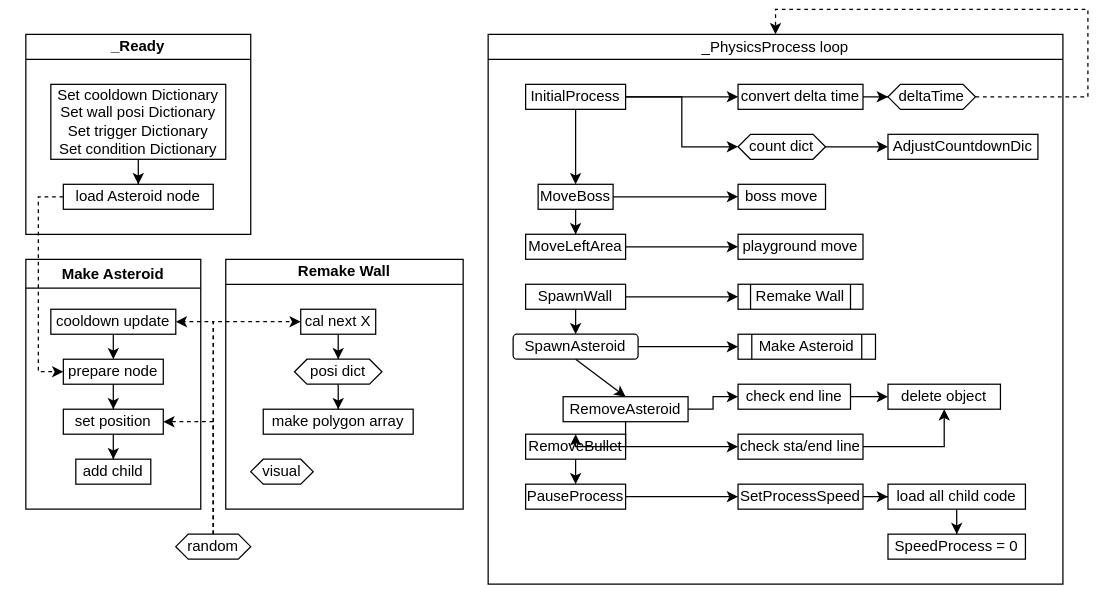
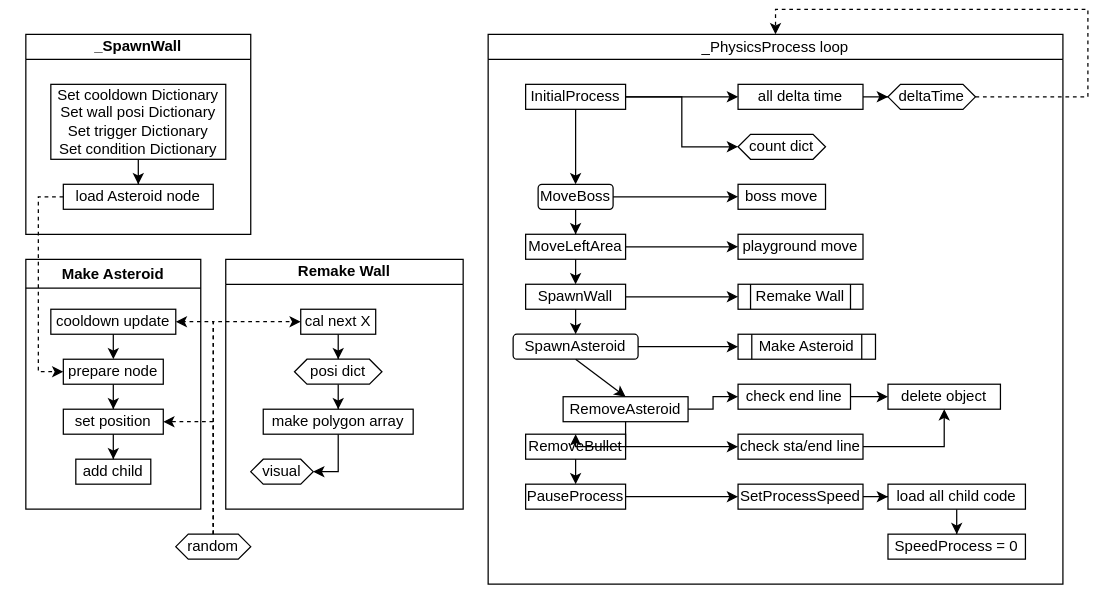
  <mxCell id="0" />
  <mxCell id="1" parent="0" />
  <mxCell id="2" value="_PhysicsProcess loop" style="swimlane;startSize=20;fontStyle=0" vertex="1" parent="1"><mxGeometry x="390" y="20" width="460" height="440" as="geometry" /></mxCell>
- <mxCell id="3" value="convert delta time" style="rounded=0;whiteSpace=wrap;html=1;" vertex="1" parent="2"><mxGeometry x="200" y="40" width="100" height="20" as="geometry" /></mxCell>
+ <mxCell id="3" value="all delta time" style="rounded=0;whiteSpace=wrap;html=1;" vertex="1" parent="2"><mxGeometry x="200" y="40" width="100" height="20" as="geometry" /></mxCell>
  <mxCell id="4" value="deltaTime" style="shape=hexagon;perimeter=hexagonPerimeter2;whiteSpace=wrap;html=1;fixedSize=1;size=10;" vertex="1" parent="2"><mxGeometry x="320" y="40" width="70" height="20" as="geometry" /></mxCell>
  <mxCell id="5" style="edgeStyle=orthogonalEdgeStyle;rounded=0;orthogonalLoop=1;jettySize=auto;html=1;entryX=0.5;entryY=0;entryDx=0;entryDy=0;dashed=1;exitX=1;exitY=0.5;exitDx=0;exitDy=0;" edge="1" parent="2" source="4" target="2"><mxGeometry relative="1" as="geometry"><Array as="points"><mxPoint x="480" y="50" /><mxPoint x="480" y="-20" /><mxPoint x="230" y="-20" /></Array></mxGeometry></mxCell>
  <mxCell id="6" style="edgeStyle=orthogonalEdgeStyle;rounded=0;orthogonalLoop=1;jettySize=auto;html=1;entryX=0;entryY=0.5;entryDx=0;entryDy=0;" edge="1" parent="2" source="3" target="4"><mxGeometry relative="1" as="geometry" /></mxCell>
- <mxCell id="7" value="AdjustCountdownDic" style="rounded=0;whiteSpace=wrap;html=1;" vertex="1" parent="2"><mxGeometry x="320" y="80" width="120" height="20" as="geometry" /></mxCell>
- <mxCell id="8" style="edgeStyle=orthogonalEdgeStyle;rounded=0;orthogonalLoop=1;jettySize=auto;html=1;entryX=0;entryY=0.5;entryDx=0;entryDy=0;" edge="1" parent="2" source="9" target="7"><mxGeometry relative="1" as="geometry" /></mxCell>
  <mxCell id="9" value="count dict" style="shape=hexagon;perimeter=hexagonPerimeter2;whiteSpace=wrap;html=1;fixedSize=1;size=10;" vertex="1" parent="2"><mxGeometry x="200" y="80" width="70" height="20" as="geometry" /></mxCell>
  <mxCell id="10" value="Remake Wall" style="shape=process;whiteSpace=wrap;html=1;backgroundOutline=1;size=0.1;" vertex="1" parent="2"><mxGeometry x="200" y="200" width="100" height="20" as="geometry" /></mxCell>
  <mxCell id="11" value="Make Asteroid" style="shape=process;whiteSpace=wrap;html=1;backgroundOutline=1;size=0.1;" vertex="1" parent="2"><mxGeometry x="200" y="240" width="110" height="20" as="geometry" /></mxCell>
  <mxCell id="12" value="delete object" style="rounded=0;whiteSpace=wrap;html=1;" vertex="1" parent="2"><mxGeometry x="320" y="280" width="90" height="20" as="geometry" /></mxCell>
  <mxCell id="13" style="edgeStyle=orthogonalEdgeStyle;rounded=0;orthogonalLoop=1;jettySize=auto;html=1;entryX=0.5;entryY=1;entryDx=0;entryDy=0;" edge="1" parent="2" source="14" target="12"><mxGeometry relative="1" as="geometry" /></mxCell>
  <mxCell id="14" value="check sta/end line" style="rounded=0;whiteSpace=wrap;html=1;" vertex="1" parent="2"><mxGeometry x="200" y="320" width="100" height="20" as="geometry" /></mxCell>
  <mxCell id="15" style="edgeStyle=orthogonalEdgeStyle;rounded=0;orthogonalLoop=1;jettySize=auto;html=1;entryX=0;entryY=0.5;entryDx=0;entryDy=0;" edge="1" parent="2" source="16" target="18"><mxGeometry relative="1" as="geometry" /></mxCell>
  <mxCell id="16" value="SetProcessSpeed" style="rounded=0;whiteSpace=wrap;html=1;" vertex="1" parent="2"><mxGeometry x="200" y="360" width="100" height="20" as="geometry" /></mxCell>
  <mxCell id="17" style="edgeStyle=orthogonalEdgeStyle;rounded=0;orthogonalLoop=1;jettySize=auto;html=1;entryX=0.5;entryY=0;entryDx=0;entryDy=0;" edge="1" parent="2" source="18" target="19"><mxGeometry relative="1" as="geometry" /></mxCell>
  <mxCell id="18" value="load all child code" style="rounded=0;whiteSpace=wrap;html=1;" vertex="1" parent="2"><mxGeometry x="320" y="360" width="110" height="20" as="geometry" /></mxCell>
  <mxCell id="19" value="SpeedProcess = 0" style="rounded=0;whiteSpace=wrap;html=1;" vertex="1" parent="2"><mxGeometry x="320" y="400" width="110" height="20" as="geometry" /></mxCell>
  <mxCell id="20" value="InitialProcess" style="rounded=0;whiteSpace=wrap;html=1;" vertex="1" parent="2"><mxGeometry x="30" y="40" width="80" height="20" as="geometry" /></mxCell>
  <mxCell id="21" style="edgeStyle=orthogonalEdgeStyle;rounded=0;orthogonalLoop=1;jettySize=auto;html=1;entryX=0;entryY=0.5;entryDx=0;entryDy=0;" edge="1" parent="2" source="20" target="9"><mxGeometry relative="1" as="geometry" /></mxCell>
- <mxCell id="22" value="MoveBoss" style="rounded=0;whiteSpace=wrap;html=1;" vertex="1" parent="2"><mxGeometry x="40" y="120" width="60" height="20" as="geometry" /></mxCell>
+ <mxCell id="22" value="MoveBoss" style="whiteSpace=wrap;html=1;rounded=1;" vertex="1" parent="2"><mxGeometry x="40" y="120" width="60" height="20" as="geometry" /></mxCell>
  <mxCell id="23" style="edgeStyle=orthogonalEdgeStyle;rounded=0;orthogonalLoop=1;jettySize=auto;html=1;entryX=0;entryY=0.5;entryDx=0;entryDy=0;" edge="1" parent="2" source="20" target="3"><mxGeometry relative="1" as="geometry" /></mxCell>
  <mxCell id="24" value="MoveLeftArea" style="rounded=0;whiteSpace=wrap;html=1;" vertex="1" parent="2"><mxGeometry x="30" y="160" width="80" height="20" as="geometry" /></mxCell>
  <mxCell id="25" value="SpawnWall" style="rounded=0;whiteSpace=wrap;html=1;" vertex="1" parent="2"><mxGeometry x="30" y="200" width="80" height="20" as="geometry" /></mxCell>
  <mxCell id="26" value="SpawnAsteroid" style="whiteSpace=wrap;html=1;rounded=1;" vertex="1" parent="2"><mxGeometry x="20" y="240" width="100" height="20" as="geometry" /></mxCell>
  <mxCell id="27" value="RemoveAsteroid" style="rounded=0;whiteSpace=wrap;html=1;" vertex="1" parent="2"><mxGeometry x="60" y="290" width="100" height="20" as="geometry" /></mxCell>
  <mxCell id="28" style="edgeStyle=orthogonalEdgeStyle;rounded=0;orthogonalLoop=1;jettySize=auto;html=1;" edge="1" parent="2" source="20" target="22"><mxGeometry relative="1" as="geometry" /></mxCell>
+ <mxCell id="29" value="" style="endArrow=classic;html=1;rounded=0;exitX=0.5;exitY=1;exitDx=0;exitDy=0;entryX=0.5;entryY=0;entryDx=0;entryDy=0;" edge="1" parent="2" source="24" target="25"><mxGeometry width="50" height="50" relative="1" as="geometry"><mxPoint x="290" y="270" as="sourcePoint" /><mxPoint x="340" y="220" as="targetPoint" /></mxGeometry></mxCell>
  <mxCell id="30" value="" style="endArrow=classic;html=1;rounded=0;exitX=0.5;exitY=1;exitDx=0;exitDy=0;entryX=0.5;entryY=0;entryDx=0;entryDy=0;" edge="1" parent="2" source="25" target="26"><mxGeometry width="50" height="50" relative="1" as="geometry"><mxPoint x="290" y="270" as="sourcePoint" /><mxPoint x="340" y="220" as="targetPoint" /></mxGeometry></mxCell>
  <mxCell id="31" value="" style="endArrow=classic;html=1;rounded=0;exitX=0.5;exitY=1;exitDx=0;exitDy=0;entryX=0.5;entryY=0;entryDx=0;entryDy=0;" edge="1" parent="2" source="26" target="27"><mxGeometry width="50" height="50" relative="1" as="geometry"><mxPoint x="290" y="270" as="sourcePoint" /><mxPoint x="340" y="220" as="targetPoint" /></mxGeometry></mxCell>
  <mxCell id="32" value="RemoveBullet" style="rounded=0;whiteSpace=wrap;html=1;" vertex="1" parent="2"><mxGeometry x="30" y="320" width="80" height="20" as="geometry" /></mxCell>
  <mxCell id="33" value="PauseProcess" style="rounded=0;whiteSpace=wrap;html=1;fontStyle=0" vertex="1" parent="2"><mxGeometry x="30" y="360" width="80" height="20" as="geometry" /></mxCell>
  <mxCell id="34" value="" style="endArrow=classic;html=1;rounded=0;exitX=0.5;exitY=1;exitDx=0;exitDy=0;entryX=0.5;entryY=0;entryDx=0;entryDy=0;" edge="1" parent="2" source="32" target="33"><mxGeometry width="50" height="50" relative="1" as="geometry"><mxPoint x="290" y="260" as="sourcePoint" /><mxPoint x="340" y="210" as="targetPoint" /></mxGeometry></mxCell>
  <mxCell id="35" style="edgeStyle=orthogonalEdgeStyle;rounded=0;orthogonalLoop=1;jettySize=auto;html=1;entryX=0.5;entryY=0;entryDx=0;entryDy=0;" edge="1" parent="2" source="22" target="24"><mxGeometry relative="1" as="geometry" /></mxCell>
  <mxCell id="36" style="edgeStyle=orthogonalEdgeStyle;rounded=0;orthogonalLoop=1;jettySize=auto;html=1;entryX=0;entryY=0.5;entryDx=0;entryDy=0;" edge="1" parent="2" source="25" target="10"><mxGeometry relative="1" as="geometry" /></mxCell>
  <mxCell id="37" style="edgeStyle=orthogonalEdgeStyle;rounded=0;orthogonalLoop=1;jettySize=auto;html=1;entryX=0;entryY=0.5;entryDx=0;entryDy=0;" edge="1" parent="2" source="26" target="11"><mxGeometry relative="1" as="geometry" /></mxCell>
  <mxCell id="38" style="edgeStyle=orthogonalEdgeStyle;rounded=0;orthogonalLoop=1;jettySize=auto;html=1;entryX=0;entryY=0.5;entryDx=0;entryDy=0;" edge="1" parent="2" source="32" target="14"><mxGeometry relative="1" as="geometry" /></mxCell>
  <mxCell id="39" style="edgeStyle=orthogonalEdgeStyle;rounded=0;orthogonalLoop=1;jettySize=auto;html=1;entryX=0.5;entryY=0;entryDx=0;entryDy=0;" edge="1" parent="2" source="27" target="32"><mxGeometry relative="1" as="geometry" /></mxCell>
  <mxCell id="40" style="edgeStyle=orthogonalEdgeStyle;rounded=0;orthogonalLoop=1;jettySize=auto;html=1;entryX=0;entryY=0.5;entryDx=0;entryDy=0;" edge="1" parent="2" source="33" target="16"><mxGeometry relative="1" as="geometry" /></mxCell>
  <mxCell id="41" value="check end line" style="rounded=0;whiteSpace=wrap;html=1;" vertex="1" parent="2"><mxGeometry x="200" y="280" width="90" height="20" as="geometry" /></mxCell>
  <mxCell id="42" value="playground move" style="rounded=0;whiteSpace=wrap;html=1;" vertex="1" parent="2"><mxGeometry x="200" y="160" width="100" height="20" as="geometry" /></mxCell>
  <mxCell id="43" value="boss move" style="rounded=0;whiteSpace=wrap;html=1;" vertex="1" parent="2"><mxGeometry x="200" y="120" width="70" height="20" as="geometry" /></mxCell>
  <mxCell id="44" style="edgeStyle=orthogonalEdgeStyle;rounded=0;orthogonalLoop=1;jettySize=auto;html=1;entryX=0;entryY=0.5;entryDx=0;entryDy=0;" edge="1" parent="2" source="27" target="41"><mxGeometry relative="1" as="geometry" /></mxCell>
  <mxCell id="45" style="edgeStyle=orthogonalEdgeStyle;rounded=0;orthogonalLoop=1;jettySize=auto;html=1;entryX=0;entryY=0.5;entryDx=0;entryDy=0;" edge="1" parent="2" source="41" target="12"><mxGeometry relative="1" as="geometry" /></mxCell>
  <mxCell id="46" style="edgeStyle=orthogonalEdgeStyle;rounded=0;orthogonalLoop=1;jettySize=auto;html=1;entryX=0;entryY=0.5;entryDx=0;entryDy=0;" edge="1" parent="2" source="24" target="42"><mxGeometry relative="1" as="geometry" /></mxCell>
  <mxCell id="47" style="edgeStyle=orthogonalEdgeStyle;rounded=0;orthogonalLoop=1;jettySize=auto;html=1;entryX=0;entryY=0.5;entryDx=0;entryDy=0;" edge="1" parent="2" source="22" target="43"><mxGeometry relative="1" as="geometry" /></mxCell>
- <mxCell id="48" value="_Ready" style="swimlane;whiteSpace=wrap;html=1;startSize=20;" vertex="1" parent="1"><mxGeometry x="20" y="20" width="180" height="160" as="geometry" /></mxCell>
+ <mxCell id="48" value="_SpawnWall" style="swimlane;whiteSpace=wrap;html=1;startSize=20;" vertex="1" parent="1"><mxGeometry x="20" y="20" width="180" height="160" as="geometry" /></mxCell>
  <mxCell id="49" style="edgeStyle=orthogonalEdgeStyle;rounded=0;orthogonalLoop=1;jettySize=auto;html=1;entryX=0.5;entryY=0;entryDx=0;entryDy=0;" edge="1" parent="48" source="50" target="51"><mxGeometry relative="1" as="geometry" /></mxCell>
  <mxCell id="50" value="Set cooldown Dictionary&lt;br&gt;Set wall posi Dictionary&lt;br&gt;Set trigger Dictionary&lt;br&gt;Set condition Dictionary" style="rounded=0;whiteSpace=wrap;html=1;fontStyle=0" vertex="1" parent="48"><mxGeometry x="20" y="40" width="140" height="60" as="geometry" /></mxCell>
  <mxCell id="51" value="load Asteroid node" style="rounded=0;whiteSpace=wrap;html=1;" vertex="1" parent="48"><mxGeometry x="30" y="120" width="120" height="20" as="geometry" /></mxCell>
  <mxCell id="52" value="Remake Wall" style="swimlane;whiteSpace=wrap;html=1;startSize=20;" vertex="1" parent="1"><mxGeometry x="180" y="200" width="190" height="200" as="geometry" /></mxCell>
  <mxCell id="53" style="edgeStyle=orthogonalEdgeStyle;rounded=0;orthogonalLoop=1;jettySize=auto;html=1;entryX=0.5;entryY=0;entryDx=0;entryDy=0;" edge="1" parent="52" source="54" target="56"><mxGeometry relative="1" as="geometry" /></mxCell>
  <mxCell id="54" value="cal next X" style="rounded=0;whiteSpace=wrap;html=1;fontStyle=0" vertex="1" parent="52"><mxGeometry x="60" y="40" width="60" height="20" as="geometry" /></mxCell>
  <mxCell id="55" style="edgeStyle=orthogonalEdgeStyle;rounded=0;orthogonalLoop=1;jettySize=auto;html=1;entryX=0.5;entryY=0;entryDx=0;entryDy=0;" edge="1" parent="52" source="56" target="58"><mxGeometry relative="1" as="geometry" /></mxCell>
  <mxCell id="56" value="posi dict" style="shape=hexagon;perimeter=hexagonPerimeter2;whiteSpace=wrap;html=1;fixedSize=1;size=10;" vertex="1" parent="52"><mxGeometry x="55" y="80" width="70" height="20" as="geometry" /></mxCell>
+ <mxCell id="57" style="edgeStyle=orthogonalEdgeStyle;rounded=0;orthogonalLoop=1;jettySize=auto;html=1;entryX=1;entryY=0.5;entryDx=0;entryDy=0;" edge="1" parent="52" source="58" target="59"><mxGeometry relative="1" as="geometry" /></mxCell>
  <mxCell id="58" value="make polygon array" style="rounded=0;whiteSpace=wrap;html=1;fontStyle=0" vertex="1" parent="52"><mxGeometry x="30" y="120" width="120" height="20" as="geometry" /></mxCell>
  <mxCell id="59" value="visual" style="shape=hexagon;perimeter=hexagonPerimeter2;whiteSpace=wrap;html=1;fixedSize=1;size=10;" vertex="1" parent="52"><mxGeometry x="20" y="160" width="50" height="20" as="geometry" /></mxCell>
  <mxCell id="60" value="Make Asteroid" style="swimlane;whiteSpace=wrap;html=1;" vertex="1" parent="1"><mxGeometry x="20" y="200" width="140" height="200" as="geometry" /></mxCell>
  <mxCell id="61" value="cooldown update" style="rounded=0;whiteSpace=wrap;html=1;" vertex="1" parent="60"><mxGeometry x="20" y="40" width="100" height="20" as="geometry" /></mxCell>
  <mxCell id="62" style="edgeStyle=orthogonalEdgeStyle;rounded=0;orthogonalLoop=1;jettySize=auto;html=1;entryX=0.5;entryY=0;entryDx=0;entryDy=0;" edge="1" parent="60" source="63" target="64"><mxGeometry relative="1" as="geometry" /></mxCell>
  <mxCell id="63" value="prepare node" style="rounded=0;whiteSpace=wrap;html=1;" vertex="1" parent="60"><mxGeometry x="30" y="80" width="80" height="20" as="geometry" /></mxCell>
  <mxCell id="64" value="set position" style="rounded=0;whiteSpace=wrap;html=1;" vertex="1" parent="60"><mxGeometry x="30" y="120" width="80" height="20" as="geometry" /></mxCell>
  <mxCell id="65" value="" style="endArrow=classic;html=1;rounded=0;exitX=0.5;exitY=1;exitDx=0;exitDy=0;entryX=0.5;entryY=0;entryDx=0;entryDy=0;" edge="1" parent="60" source="61" target="63"><mxGeometry width="50" height="50" relative="1" as="geometry"><mxPoint x="270" y="-70" as="sourcePoint" /><mxPoint x="320" y="-120" as="targetPoint" /></mxGeometry></mxCell>
  <mxCell id="66" value="add child" style="rounded=0;whiteSpace=wrap;html=1;" vertex="1" parent="60"><mxGeometry x="40" y="160" width="60" height="20" as="geometry" /></mxCell>
  <mxCell id="67" style="edgeStyle=orthogonalEdgeStyle;rounded=0;orthogonalLoop=1;jettySize=auto;html=1;entryX=0.5;entryY=0;entryDx=0;entryDy=0;" edge="1" parent="60" source="64" target="66"><mxGeometry relative="1" as="geometry" /></mxCell>
  <mxCell id="68" style="edgeStyle=orthogonalEdgeStyle;rounded=0;orthogonalLoop=1;jettySize=auto;html=1;entryX=1;entryY=0.5;entryDx=0;entryDy=0;dashed=1;" edge="1" parent="1" source="71" target="64"><mxGeometry relative="1" as="geometry"><Array as="points"><mxPoint x="170" y="330" /></Array></mxGeometry></mxCell>
  <mxCell id="69" style="edgeStyle=orthogonalEdgeStyle;rounded=0;orthogonalLoop=1;jettySize=auto;html=1;entryX=1;entryY=0.5;entryDx=0;entryDy=0;dashed=1;" edge="1" parent="1" source="71" target="61"><mxGeometry relative="1" as="geometry" /></mxCell>
  <mxCell id="70" style="edgeStyle=orthogonalEdgeStyle;rounded=0;orthogonalLoop=1;jettySize=auto;html=1;entryX=0;entryY=0.5;entryDx=0;entryDy=0;dashed=1;" edge="1" parent="1" source="71" target="54"><mxGeometry relative="1" as="geometry"><Array as="points"><mxPoint x="170" y="250" /></Array></mxGeometry></mxCell>
  <mxCell id="71" value="random" style="shape=hexagon;perimeter=hexagonPerimeter2;whiteSpace=wrap;html=1;fixedSize=1;size=10;" vertex="1" parent="1"><mxGeometry x="140" y="420" width="60" height="20" as="geometry" /></mxCell>
  <mxCell id="72" style="edgeStyle=orthogonalEdgeStyle;rounded=0;orthogonalLoop=1;jettySize=auto;html=1;entryX=0;entryY=0.5;entryDx=0;entryDy=0;dashed=1;" edge="1" parent="1" source="51" target="63"><mxGeometry relative="1" as="geometry"><Array as="points"><mxPoint x="30" y="150" /><mxPoint x="30" y="290" /></Array></mxGeometry></mxCell>
